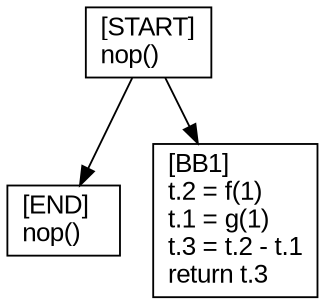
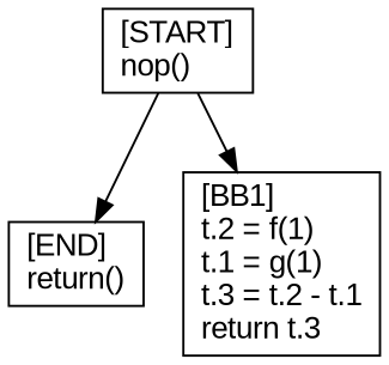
  digraph {
    fontname="Liberation Sans"
    node [fontname="Liberation Sans" shape=box]
    edge [fontname="Liberation Sans"]
-   n1 [label="[END]\lnop()\l"]
+   n1 [label="[END]\lreturn()\l"]
    n2 [label="[START]\lnop()\l"]
    n3 [label="[BB1]\lt.2 = f(1)\lt.1 = g(1)\lt.3 = t.2 - t.1\lreturn t.3\l"]
    n2 -> n1
    n2 -> n3
  }
